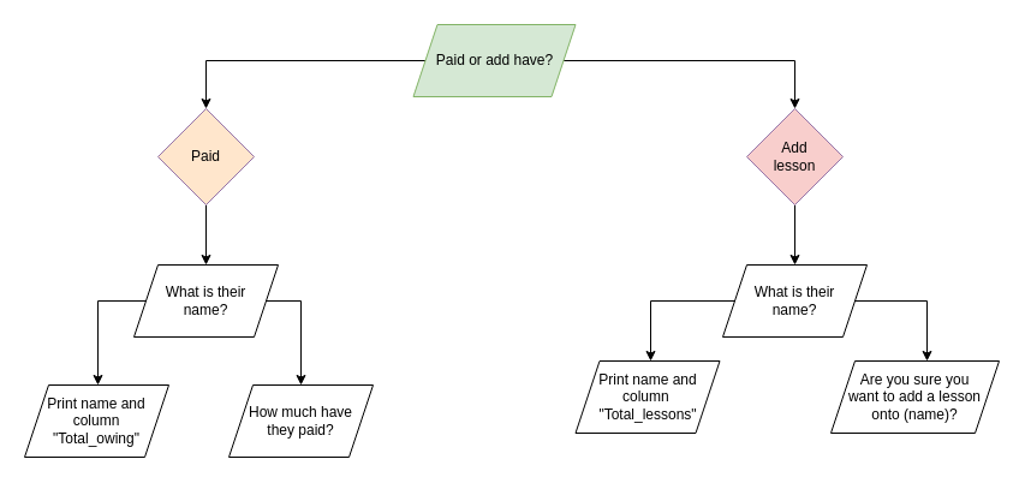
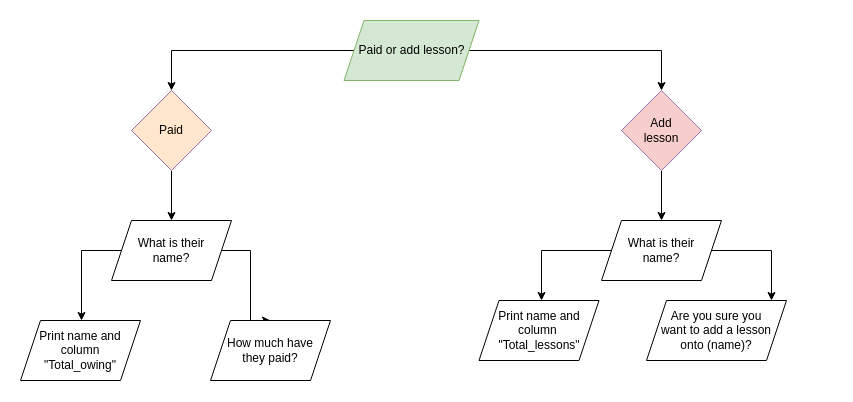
  <mxCell id="0" />
  <mxCell id="1" parent="0" />
  <mxCell id="2" style="edgeStyle=orthogonalEdgeStyle;rounded=0;orthogonalLoop=1;jettySize=auto;html=1;exitX=0;exitY=0.5;exitDx=0;exitDy=0;" edge="1" parent="1" source="4" target="6"><mxGeometry relative="1" as="geometry"><mxPoint x="91" y="170" as="targetPoint" /><mxPoint x="263.5" y="50" as="sourcePoint" /></mxGeometry></mxCell>
  <mxCell id="3" style="edgeStyle=orthogonalEdgeStyle;rounded=0;orthogonalLoop=1;jettySize=auto;html=1;" edge="1" parent="1" source="4" target="8"><mxGeometry relative="1" as="geometry"><mxPoint x="671" y="170" as="targetPoint" /></mxGeometry></mxCell>
- <mxCell id="4" value="Paid or add have?" style="shape=parallelogram;perimeter=parallelogramPerimeter;whiteSpace=wrap;html=1;fixedSize=1;fillColor=#d5e8d4;strokeColor=#82b366;" parent="1" vertex="1"><mxGeometry x="343.5" y="20" width="135" height="60" as="geometry" /></mxCell>
+ <mxCell id="4" value="Paid or add lesson?" style="shape=parallelogram;perimeter=parallelogramPerimeter;whiteSpace=wrap;html=1;fixedSize=1;fillColor=#d5e8d4;strokeColor=#82b366;" parent="1" vertex="1"><mxGeometry x="343.5" y="20" width="135" height="60" as="geometry" /></mxCell>
  <mxCell id="5" style="edgeStyle=orthogonalEdgeStyle;rounded=0;orthogonalLoop=1;jettySize=auto;html=1;" edge="1" parent="1" source="6" target="11"><mxGeometry relative="1" as="geometry"><mxPoint x="171" y="250" as="targetPoint" /></mxGeometry></mxCell>
  <mxCell id="6" value="Paid" style="rhombus;whiteSpace=wrap;html=1;fillColor=#ffe6cc;strokeColor=#9673a6;" vertex="1" parent="1"><mxGeometry x="131" y="90" width="80" height="80" as="geometry" /></mxCell>
  <mxCell id="7" style="edgeStyle=orthogonalEdgeStyle;rounded=0;orthogonalLoop=1;jettySize=auto;html=1;entryX=0.5;entryY=0;entryDx=0;entryDy=0;" edge="1" parent="1" source="8" target="14"><mxGeometry relative="1" as="geometry" /></mxCell>
  <mxCell id="8" value="Add &lt;br&gt;lesson" style="rhombus;whiteSpace=wrap;html=1;fillColor=#f8cecc;strokeColor=#9673a6;" vertex="1" parent="1"><mxGeometry x="621" y="90" width="80" height="80" as="geometry" /></mxCell>
  <mxCell id="9" style="edgeStyle=orthogonalEdgeStyle;rounded=0;orthogonalLoop=1;jettySize=auto;html=1;" edge="1" parent="1" source="11" target="15"><mxGeometry relative="1" as="geometry"><Array as="points"><mxPoint x="81" y="250" /></Array></mxGeometry></mxCell>
  <mxCell id="10" style="edgeStyle=orthogonalEdgeStyle;rounded=0;orthogonalLoop=1;jettySize=auto;html=1;exitX=1;exitY=0.5;exitDx=0;exitDy=0;entryX=0.5;entryY=0;entryDx=0;entryDy=0;" edge="1" parent="1" source="11" target="16"><mxGeometry relative="1" as="geometry"><mxPoint x="291" y="280" as="targetPoint" /><Array as="points"><mxPoint x="250" y="250" /></Array></mxGeometry></mxCell>
  <mxCell id="11" value="What is their &lt;br&gt;name?" style="shape=parallelogram;perimeter=parallelogramPerimeter;whiteSpace=wrap;html=1;fixedSize=1;" vertex="1" parent="1"><mxGeometry x="111" y="220" width="120" height="60" as="geometry" /></mxCell>
  <mxCell id="12" style="edgeStyle=orthogonalEdgeStyle;rounded=0;orthogonalLoop=1;jettySize=auto;html=1;" edge="1" parent="1" source="14" target="17"><mxGeometry relative="1" as="geometry"><mxPoint x="571" y="330" as="targetPoint" /><Array as="points"><mxPoint x="541" y="250" /></Array></mxGeometry></mxCell>
  <mxCell id="13" style="edgeStyle=orthogonalEdgeStyle;rounded=0;orthogonalLoop=1;jettySize=auto;html=1;" edge="1" parent="1" source="14" target="18"><mxGeometry relative="1" as="geometry"><mxPoint x="771" y="330" as="targetPoint" /><Array as="points"><mxPoint x="771" y="250" /></Array></mxGeometry></mxCell>
  <mxCell id="14" value="What is their &lt;br&gt;name?" style="shape=parallelogram;perimeter=parallelogramPerimeter;whiteSpace=wrap;html=1;fixedSize=1;" vertex="1" parent="1"><mxGeometry x="601" y="220" width="120" height="60" as="geometry" /></mxCell>
  <mxCell id="15" value="Print name and column &lt;br&gt;&quot;Total_owing&quot;" style="shape=parallelogram;perimeter=parallelogramPerimeter;whiteSpace=wrap;html=1;fixedSize=1;" vertex="1" parent="1"><mxGeometry x="20" y="320" width="120" height="60" as="geometry" /></mxCell>
- <mxCell id="16" value="How much have&lt;br&gt;they paid?" style="shape=parallelogram;perimeter=parallelogramPerimeter;whiteSpace=wrap;html=1;fixedSize=1;" vertex="1" parent="1"><mxGeometry x="190" y="320" width="120" height="60" as="geometry" /></mxCell>
+ <mxCell id="16" value="How much have&lt;br&gt;they paid?" style="shape=parallelogram;perimeter=parallelogramPerimeter;whiteSpace=wrap;html=1;fixedSize=1;" vertex="1" parent="1"><mxGeometry x="210" y="320" width="120" height="60" as="geometry" /></mxCell>
  <mxCell id="17" value="Print name and column&amp;nbsp;&lt;br&gt;&quot;Total_lessons&quot;" style="shape=parallelogram;perimeter=parallelogramPerimeter;whiteSpace=wrap;html=1;fixedSize=1;" vertex="1" parent="1"><mxGeometry x="478.5" y="300" width="120" height="60" as="geometry" /></mxCell>
- <mxCell id="18" value="Are you sure you &lt;br&gt;want to add a lesson &lt;br&gt;onto (name)?" style="shape=parallelogram;perimeter=parallelogramPerimeter;whiteSpace=wrap;html=1;fixedSize=1;" vertex="1" parent="1"><mxGeometry x="691" y="300" width="140" height="60" as="geometry" /></mxCell>
+ <mxCell id="18" value="Are you sure you &lt;br&gt;want to add a lesson &lt;br&gt;onto (name)?" style="shape=parallelogram;perimeter=parallelogramPerimeter;whiteSpace=wrap;html=1;fixedSize=1;" vertex="1" parent="1"><mxGeometry x="646" y="300" width="140" height="60" as="geometry" /></mxCell>
